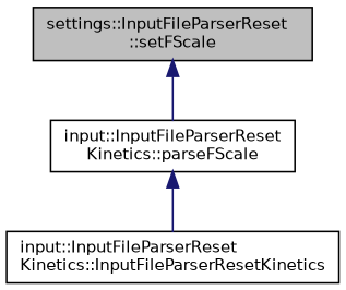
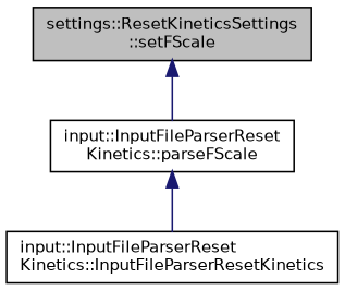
  digraph {
    rankdir=TB
    node [color=black fillcolor=white fontname=Helvetica fontsize=10 shape=record style=filled]
    edge [color=midnightblue dir=back fontname=Helvetica fontsize=10 labelfontname=Helvetica labelfontsize=10 style=solid]
-   n1 [fillcolor=grey75 fontcolor=black height=0.2 label="settings::InputFileParserReset\l::setFScale" width=0.4]
+   n1 [fillcolor=grey75 fontcolor=black height=0.2 label="settings::ResetKineticsSettings\l::setFScale" width=0.4]
    n2 [height=0.2 label="input::InputFileParserReset\lKinetics::parseFScale" width=0.4]
    n3 [height=0.2 label="input::InputFileParserReset\lKinetics::InputFileParserResetKinetics" width=0.4]
    n1 -> n2
    n2 -> n3
  }
